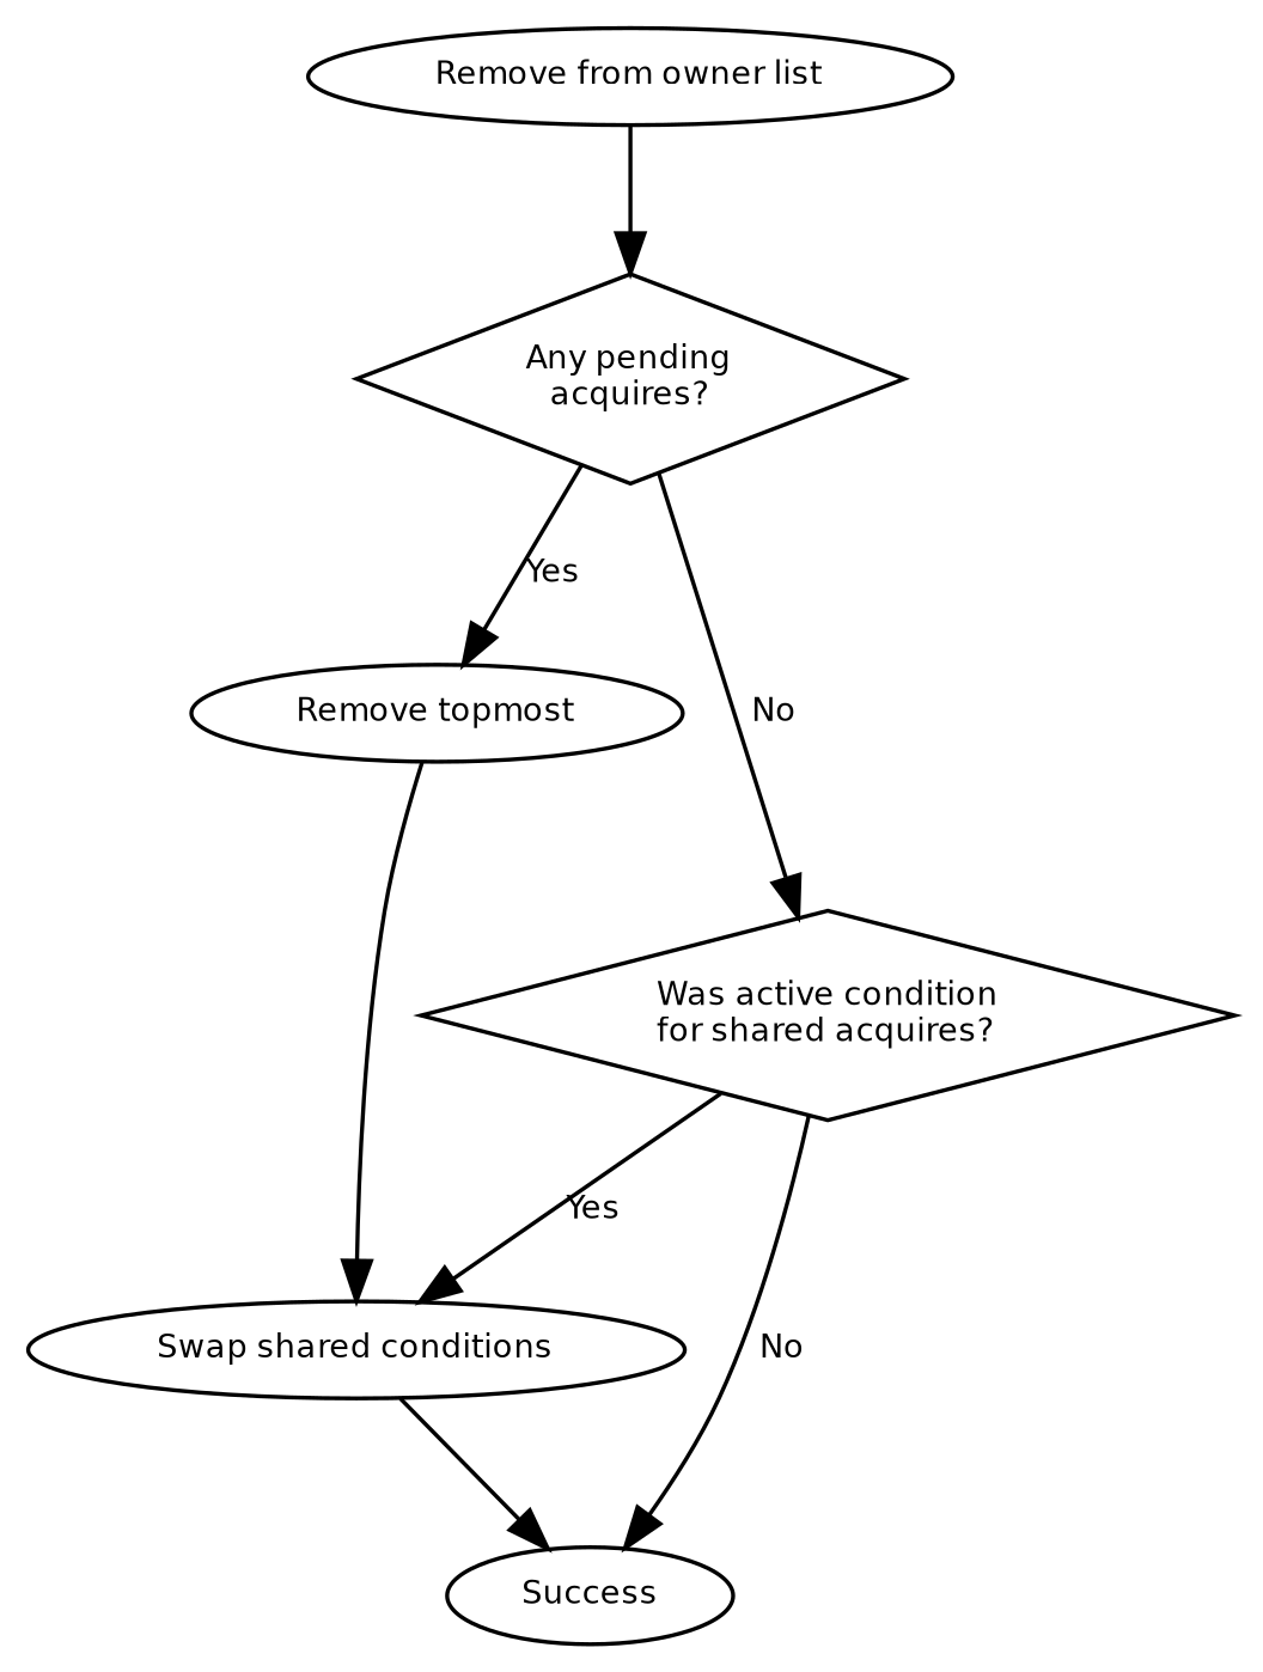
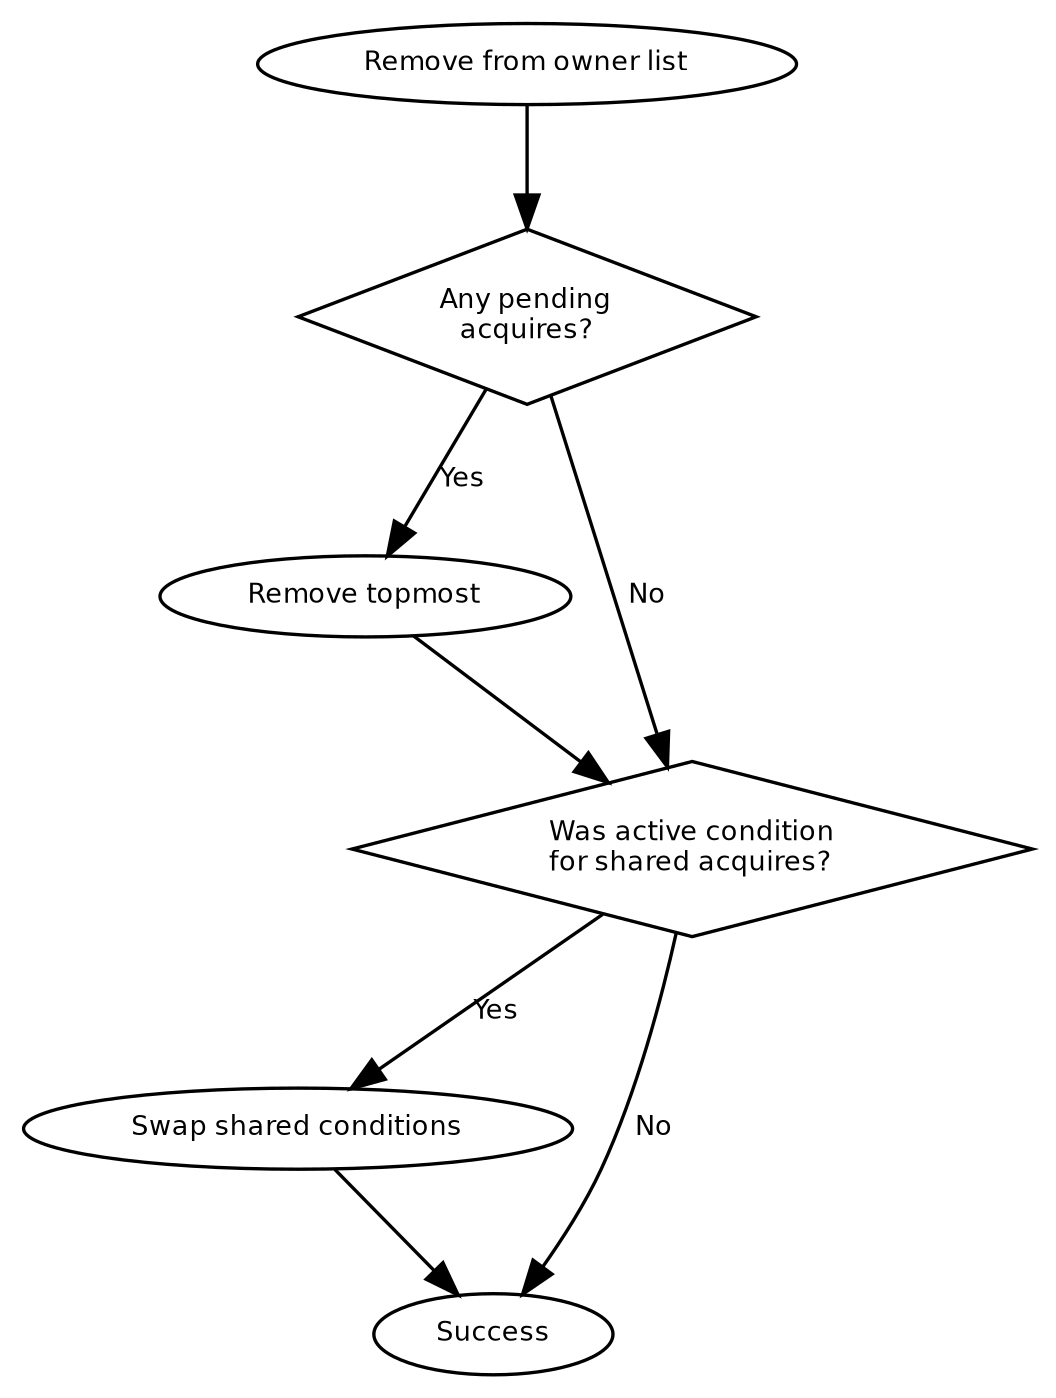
  digraph {
    fontname=Helvetica
    fontsize=8
    node [fontname=Helvetica fontsize=8]
    edge [fontname=Helvetica fontsize=8]
    n1 [height=0 label="Remove from owner list" width=0]
    n2 [height=0 label="Any pending\nacquires?" shape=diamond width=0]
    n3 [height=0 label="Remove topmost" width=0]
    n4 [height=0 label="Was active condition\nfor shared acquires?" shape=diamond width=0]
    n5 [height=0 label="Swap shared conditions" width=0]
    n6 [height=0 label=Success width=0]
    n1 -> n2
    n2 -> n3 [label=Yes]
    n2 -> n4 [label=No]
-   n3 -> n5
+   n3 -> n4
    n4 -> n5 [label=Yes]
    n4 -> n6 [label=No]
    n5 -> n6
  }
